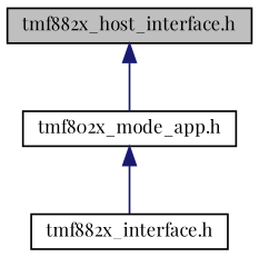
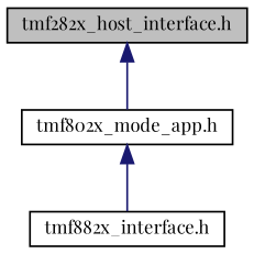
  digraph {
    fontname="Playfair Display"
    node [color=black fillcolor=white fontname="Playfair Display" fontsize=10 shape=record style=filled]
    edge [color=midnightblue dir=back fontname="Playfair Display" fontsize=10 labelfontname=Helvetica labelfontsize=10 style=solid]
-   n1 [fillcolor=grey75 fontcolor=black height=0.2 label="tmf882x_host_interface.h" width=0.4]
+   n1 [fillcolor=grey75 fontcolor=black height=0.2 label="tmf282x_host_interface.h" width=0.4]
    n2 [height=0.2 label="tmf802x_mode_app.h" width=0.4]
    n3 [height=0.2 label="tmf882x_interface.h" width=0.4]
    n1 -> n2
    n2 -> n3
  }
